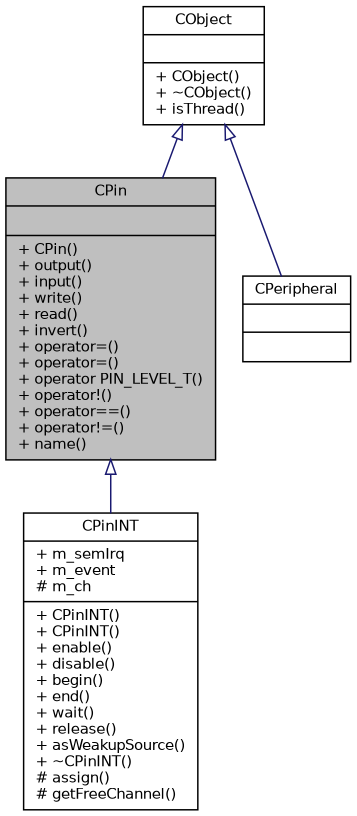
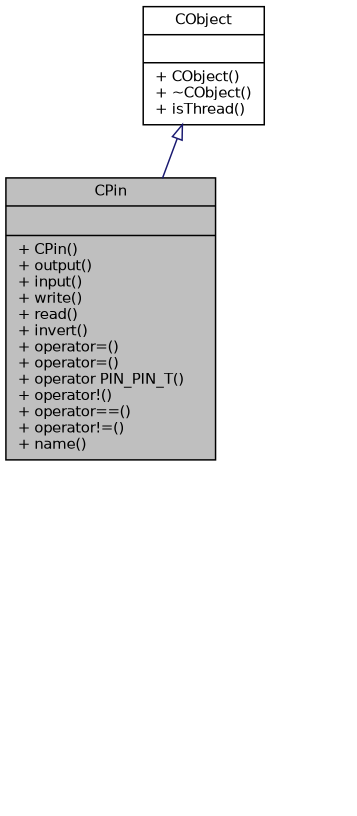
  digraph {
    node [color=black fillcolor=white fontname=Helvetica fontsize=10 shape=record style=filled]
    edge [arrowtail=onormal color=midnightblue dir=back fontname=Helvetica fontsize=10 labelfontname=Helvetica labelfontsize=10 style=solid]
-   n1 [fillcolor=grey75 fontcolor=black height=0.2 label="{CPin\n||+ CPin()\l+ output()\l+ input()\l+ write()\l+ read()\l+ invert()\l+ operator=()\l+ operator=()\l+ operator PIN_LEVEL_T()\l+ operator!()\l+ operator==()\l+ operator!=()\l+ name()\l}" width=0.4]
-   n2 [height=0.2 label="{CPinINT\n|+ m_semIrq\l+ m_event\l# m_ch\l|+ CPinINT()\l+ CPinINT()\l+ enable()\l+ disable()\l+ begin()\l+ end()\l+ wait()\l+ release()\l+ asWeakupSource()\l+ ~CPinINT()\l# assign()\l# getFreeChannel()\l}" width=0.4]
-   n3 [height=0.2 label="{CPeripheral\n||}" width=0.4]
+   n1 [fillcolor=grey75 fontcolor=black height=0.2 label="{CPin\n||+ CPin()\l+ output()\l+ input()\l+ write()\l+ read()\l+ invert()\l+ operator=()\l+ operator=()\l+ operator PIN_PIN_T()\l+ operator!()\l+ operator==()\l+ operator!=()\l+ name()\l}" width=0.4]
    n4 [height=0.2 label="{CObject\n||+ CObject()\l+ ~CObject()\l+ isThread()\l}" width=0.4]
-   n1 -> n2
    n4 -> n1
-   n4 -> n3
  }
